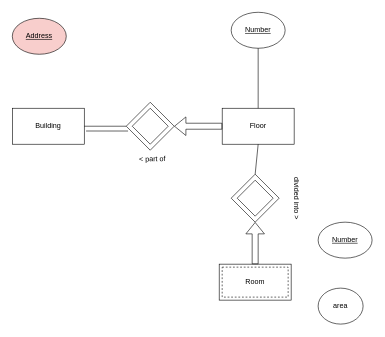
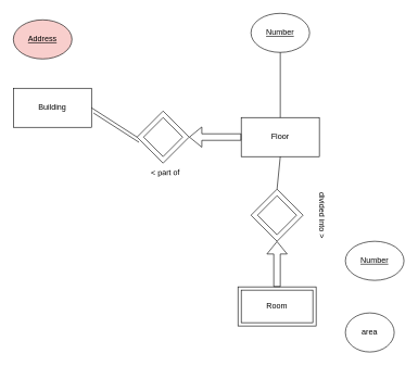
  <mxCell id="0" />
  <mxCell id="1" parent="0" />
  <mxCell id="2" value="Floor" style="rounded=0;whiteSpace=wrap;html=1;" vertex="1" parent="1"><mxGeometry x="370" y="180" width="120" height="60" as="geometry" /></mxCell>
- <mxCell id="3" value="Building" style="rounded=0;whiteSpace=wrap;html=1;" vertex="1" parent="1"><mxGeometry x="20" y="180" width="120" height="60" as="geometry" /></mxCell>
+ <mxCell id="3" value="Building" style="rounded=0;whiteSpace=wrap;html=1;" vertex="1" parent="1"><mxGeometry x="20" y="135" width="120" height="60" as="geometry" /></mxCell>
  <mxCell id="4" value="&lt;u&gt;Address&lt;/u&gt;" style="ellipse;whiteSpace=wrap;html=1;fillColor=#f8cecc;" vertex="1" parent="1"><mxGeometry x="20" y="30" width="90" height="60" as="geometry" /></mxCell>
  <mxCell id="5" value="" style="rhombus;whiteSpace=wrap;html=1;" vertex="1" parent="1"><mxGeometry x="210" y="170" width="80" height="80" as="geometry" /></mxCell>
  <mxCell id="6" value="" style="rhombus;whiteSpace=wrap;html=1;" vertex="1" parent="1"><mxGeometry x="220" y="180" width="60" height="60" as="geometry" /></mxCell>
  <mxCell id="7" value="&lt;u&gt;Number&lt;/u&gt;" style="ellipse;whiteSpace=wrap;html=1;" vertex="1" parent="1"><mxGeometry x="385" y="20" width="90" height="60" as="geometry" /></mxCell>
  <mxCell id="8" value="" style="endArrow=none;html=1;rounded=0;exitX=0.5;exitY=1;exitDx=0;exitDy=0;entryX=0.5;entryY=0;entryDx=0;entryDy=0;" edge="1" parent="1" source="7" target="2"><mxGeometry width="50" height="50" relative="1" as="geometry"><mxPoint x="330" y="330" as="sourcePoint" /><mxPoint x="380" y="280" as="targetPoint" /></mxGeometry></mxCell>
  <mxCell id="9" value="" style="rhombus;whiteSpace=wrap;html=1;" vertex="1" parent="1"><mxGeometry x="385" y="290" width="80" height="80" as="geometry" /></mxCell>
  <mxCell id="10" value="" style="rhombus;whiteSpace=wrap;html=1;" vertex="1" parent="1"><mxGeometry x="395" y="300" width="60" height="60" as="geometry" /></mxCell>
  <mxCell id="11" value="Floor" style="rounded=0;whiteSpace=wrap;html=1;" vertex="1" parent="1"><mxGeometry x="365" y="440" width="120" height="60" as="geometry" /></mxCell>
- <mxCell id="12" value="Room" style="rounded=0;whiteSpace=wrap;html=1;dashed=1;" vertex="1" parent="1"><mxGeometry x="370" y="445" width="110" height="50" as="geometry" /></mxCell>
+ <mxCell id="12" value="Room" style="rounded=0;whiteSpace=wrap;html=1;" vertex="1" parent="1"><mxGeometry x="370" y="445" width="110" height="50" as="geometry" /></mxCell>
  <mxCell id="13" value="" style="shape=flexArrow;endArrow=classic;html=1;rounded=0;exitX=0;exitY=0.5;exitDx=0;exitDy=0;entryX=1;entryY=0.5;entryDx=0;entryDy=0;" edge="1" parent="1" source="2" target="5"><mxGeometry width="50" height="50" relative="1" as="geometry"><mxPoint x="330" y="330" as="sourcePoint" /><mxPoint x="380" y="280" as="targetPoint" /></mxGeometry></mxCell>
  <mxCell id="14" value="" style="shape=flexArrow;endArrow=classic;html=1;rounded=0;exitX=0.5;exitY=0;exitDx=0;exitDy=0;entryX=0.5;entryY=1;entryDx=0;entryDy=0;" edge="1" parent="1" source="11" target="9"><mxGeometry width="50" height="50" relative="1" as="geometry"><mxPoint x="330" y="330" as="sourcePoint" /><mxPoint x="380" y="280" as="targetPoint" /></mxGeometry></mxCell>
  <mxCell id="15" value="" style="endArrow=none;html=1;rounded=0;exitX=0.5;exitY=0;exitDx=0;exitDy=0;entryX=0.5;entryY=1;entryDx=0;entryDy=0;" edge="1" parent="1" source="9" target="2"><mxGeometry width="50" height="50" relative="1" as="geometry"><mxPoint x="330" y="330" as="sourcePoint" /><mxPoint x="380" y="280" as="targetPoint" /></mxGeometry></mxCell>
  <mxCell id="16" value="" style="endArrow=none;html=1;rounded=0;exitX=1;exitY=0.5;exitDx=0;exitDy=0;entryX=0;entryY=0.5;entryDx=0;entryDy=0;" edge="1" parent="1" source="3" target="5"><mxGeometry width="50" height="50" relative="1" as="geometry"><mxPoint x="330" y="330" as="sourcePoint" /><mxPoint x="380" y="280" as="targetPoint" /></mxGeometry></mxCell>
  <mxCell id="17" value="" style="endArrow=none;html=1;rounded=0;exitX=1.025;exitY=0.633;exitDx=0;exitDy=0;entryX=0.038;entryY=0.6;entryDx=0;entryDy=0;exitPerimeter=0;entryPerimeter=0;" edge="1" parent="1" source="3" target="5"><mxGeometry width="50" height="50" relative="1" as="geometry"><mxPoint x="340" y="340" as="sourcePoint" /><mxPoint x="390" y="290" as="targetPoint" /><Array as="points" /></mxGeometry></mxCell>
  <mxCell id="18" value="&lt;u&gt;Number&lt;/u&gt;" style="ellipse;whiteSpace=wrap;html=1;" vertex="1" parent="1"><mxGeometry x="530" y="370" width="90" height="60" as="geometry" /></mxCell>
  <mxCell id="19" value="area" style="ellipse;whiteSpace=wrap;html=1;" vertex="1" parent="1"><mxGeometry x="530" y="480" width="75" height="60" as="geometry" /></mxCell>
  <mxCell id="20" value="divided into &amp;gt;" style="text;html=1;align=center;verticalAlign=middle;resizable=0;points=[];autosize=1;strokeColor=none;fillColor=none;rotation=90;" vertex="1" parent="1"><mxGeometry x="450" y="315" width="90" height="30" as="geometry" /></mxCell>
  <mxCell id="21" value="&amp;lt; part of&amp;nbsp;" style="text;html=1;align=center;verticalAlign=middle;resizable=0;points=[];autosize=1;strokeColor=none;fillColor=none;rotation=-1;" vertex="1" parent="1"><mxGeometry x="220" y="250" width="70" height="30" as="geometry" /></mxCell>
